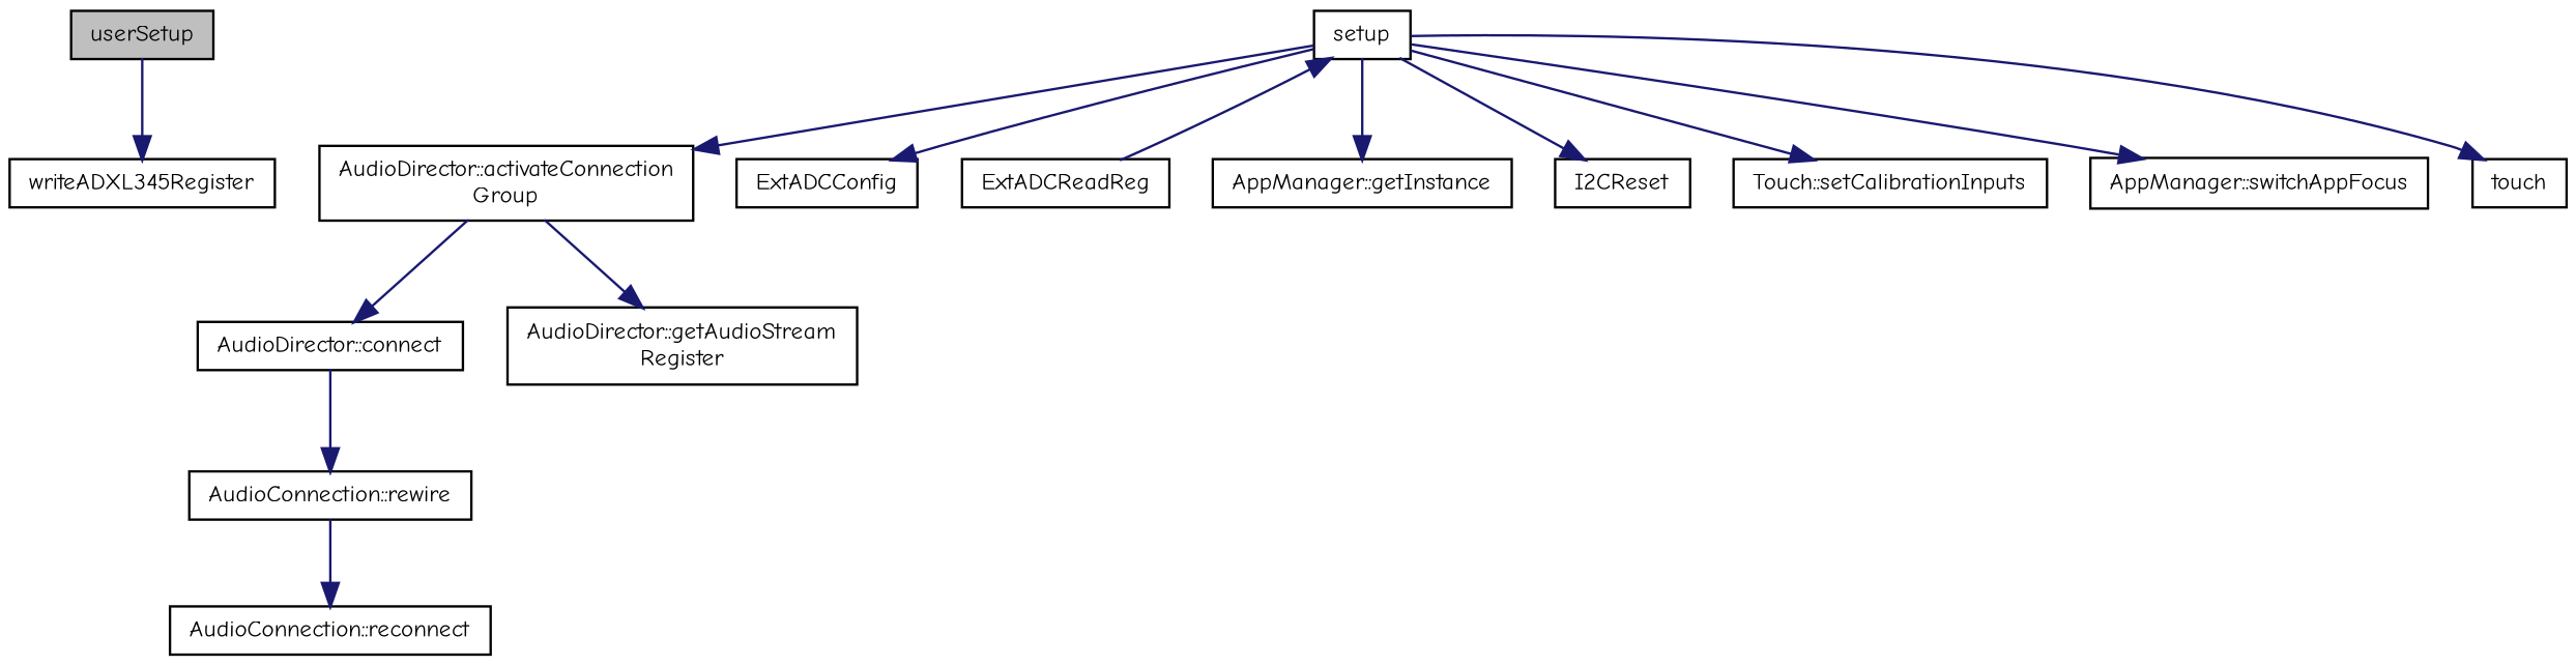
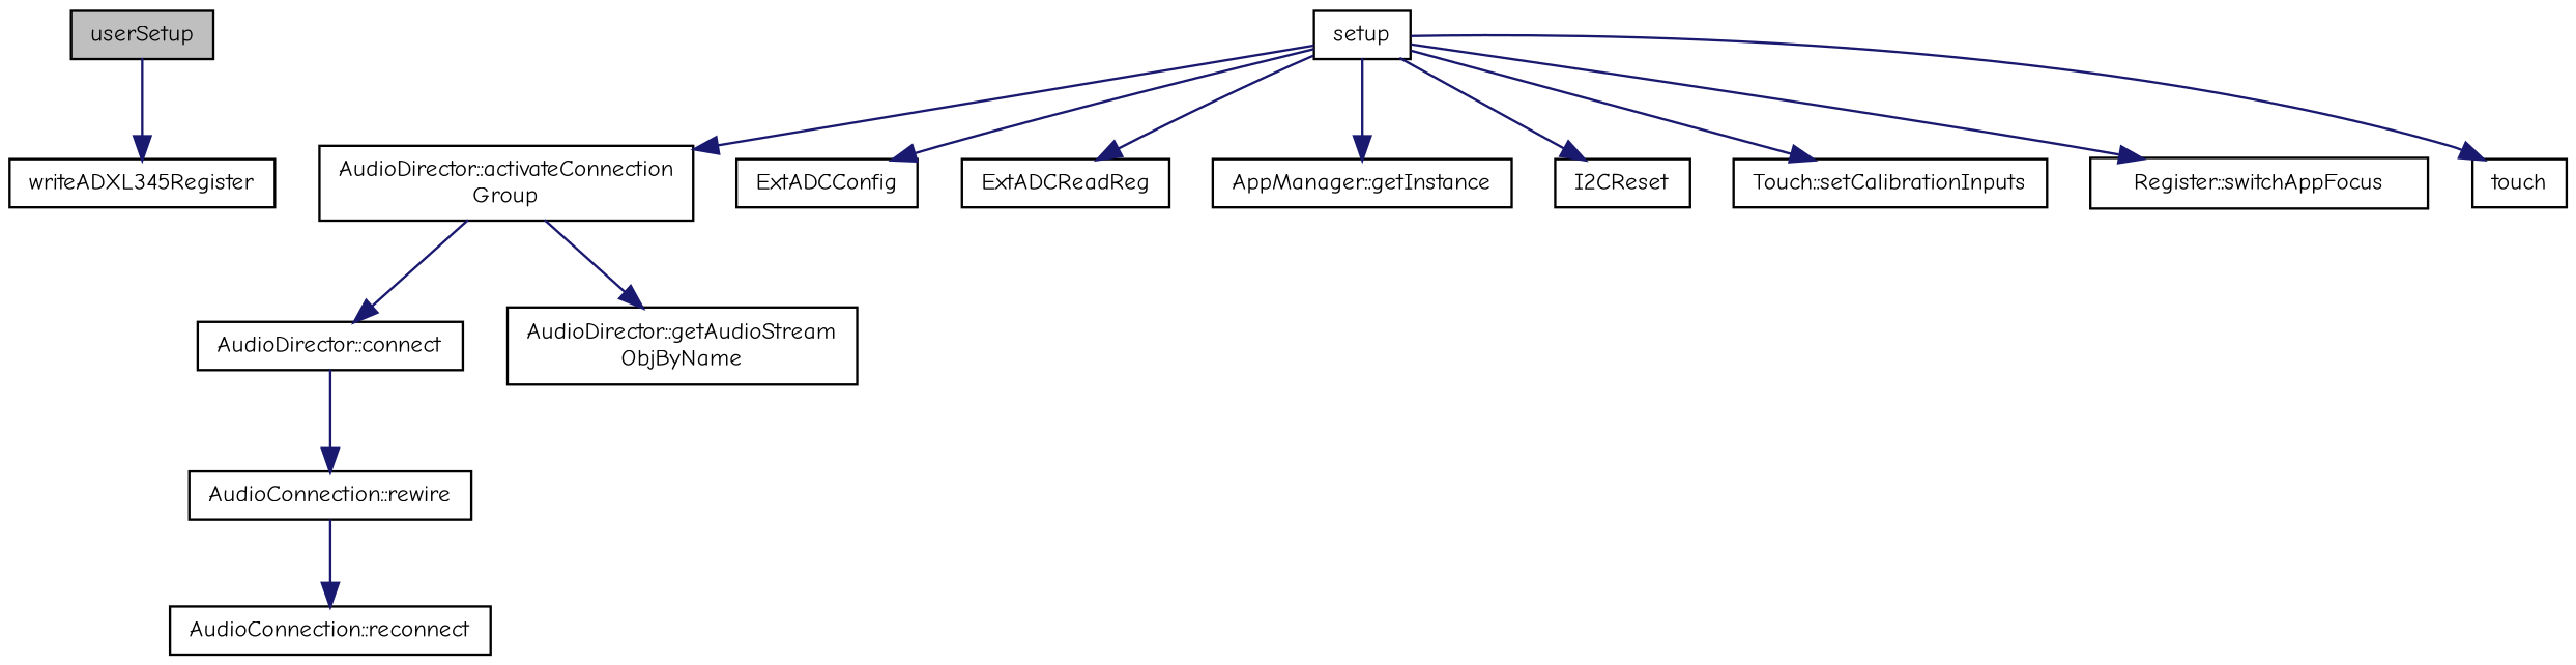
  digraph {
    fontname="Comic Neue"
    rankdir=TB
    node [color=black fillcolor=white fontname="Comic Neue" fontsize=10 shape=record style=filled]
    edge [color=midnightblue fontname="Comic Neue" fontsize=10 labelfontname=Helvetica labelfontsize=10 style=solid]
    n1 [fillcolor=grey75 fontcolor=black height=0.2 label=userSetup width=0.4]
    n2 [height=0.2 label=writeADXL345Register width=0.4]
    n3 [height=0.2 label=setup width=0.4]
    n4 [height=0.2 label="AudioDirector::activateConnection\lGroup" width=0.4]
    n5 [height=0.2 label=ExtADCConfig width=0.4]
    n6 [height=0.2 label=ExtADCReadReg width=0.4]
    n7 [height=0.2 label="AppManager::getInstance" width=0.4]
    n8 [height=0.2 label=I2CReset width=0.4]
    n9 [height=0.2 label="Touch::setCalibrationInputs" width=0.4]
-   n10 [height=0.2 label="AppManager::switchAppFocus" width=0.4]
+   n10 [height=0.2 label="Register::switchAppFocus" width=0.4]
    n11 [height=0.2 label=touch width=0.4]
    n12 [height=0.2 label="AudioDirector::connect" width=0.4]
-   n13 [height=0.2 label="AudioDirector::getAudioStream\lRegister" width=0.4]
+   n13 [height=0.2 label="AudioDirector::getAudioStream\lObjByName" width=0.4]
    n14 [height=0.2 label="AudioConnection::rewire" width=0.4]
    n15 [height=0.2 label="AudioConnection::reconnect" width=0.4]
    n1 -> n2
    n3 -> n4
    n3 -> n5
-   n6 -> n3
+   n3 -> n6
    n3 -> n7
    n3 -> n8
    n3 -> n9
    n3 -> n10
    n3 -> n11
    n4 -> n12
    n4 -> n13
    n12 -> n14
    n14 -> n15
  }
